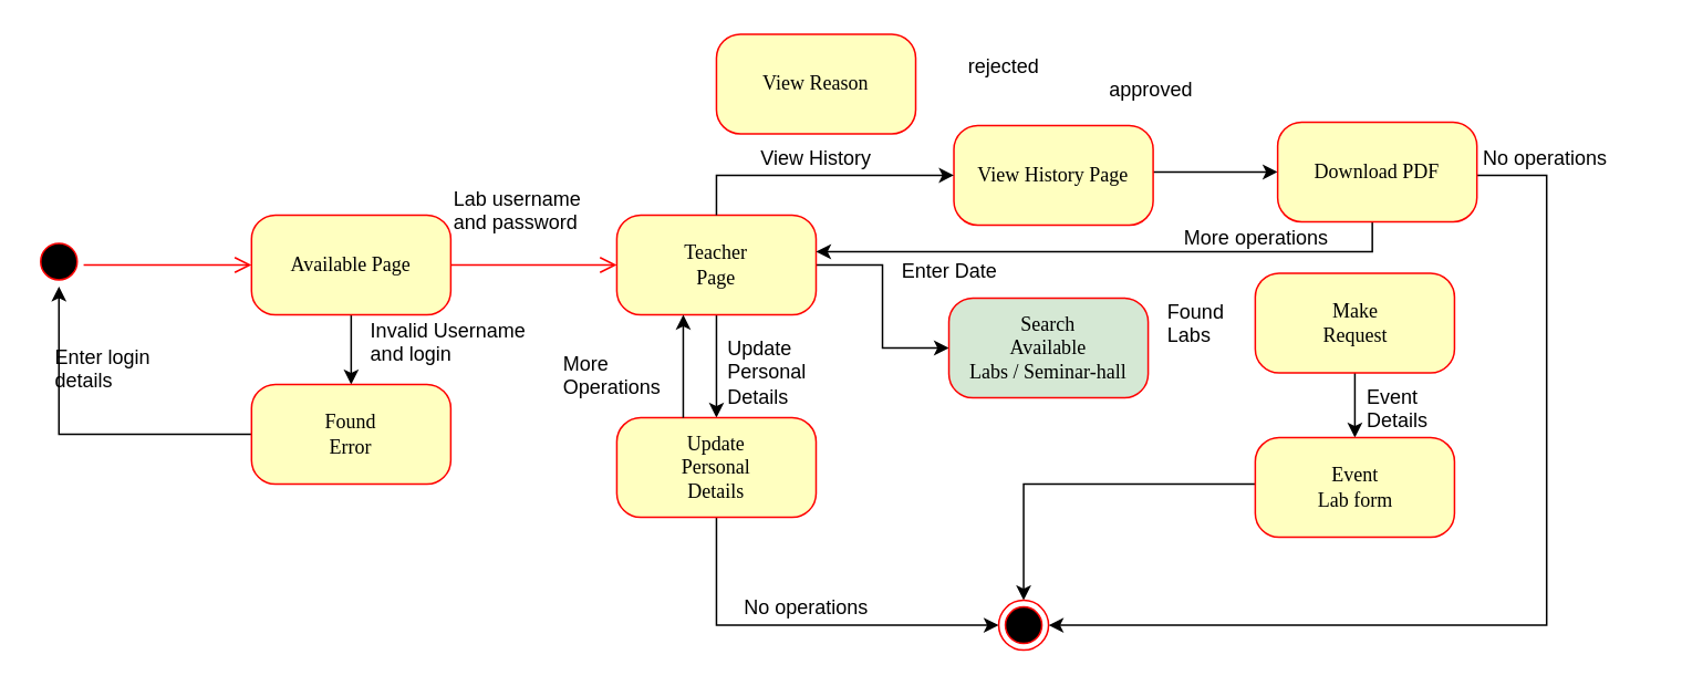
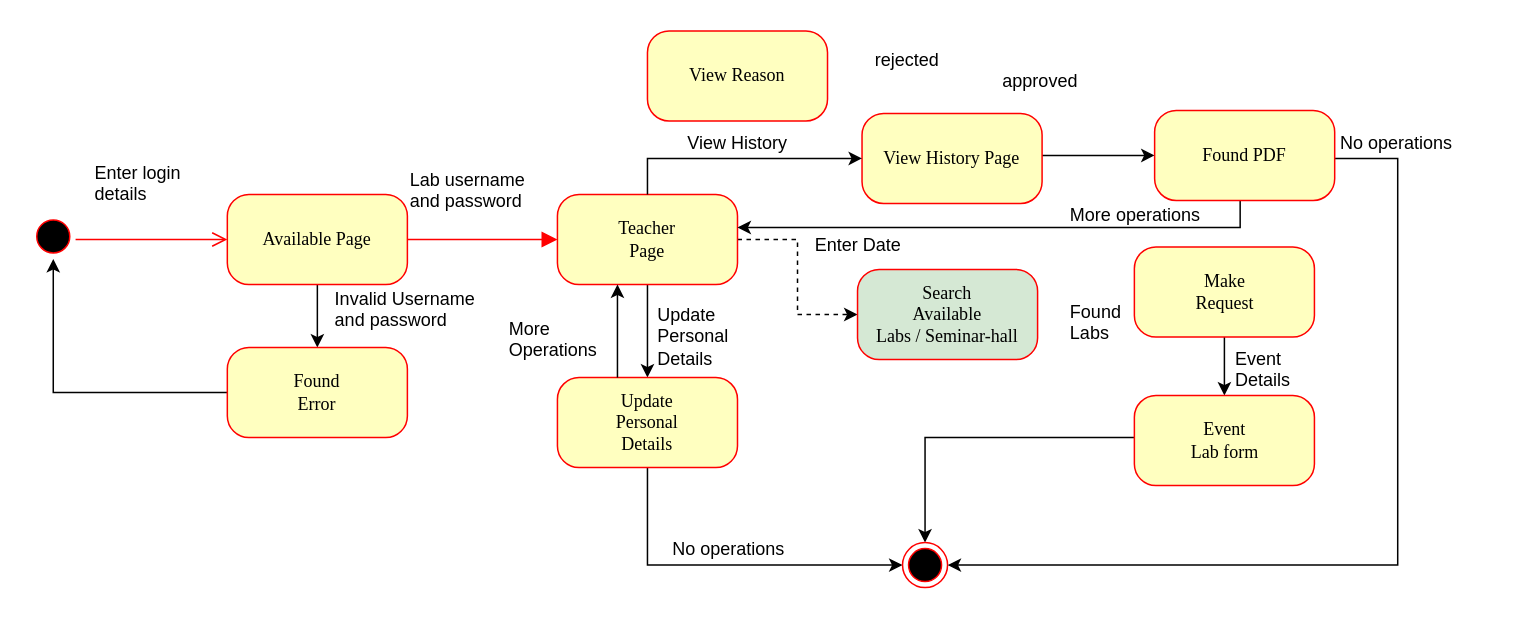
  <mxCell id="0" />
  <mxCell id="1" parent="0" />
  <mxCell id="2" value="" style="ellipse;html=1;shape=startState;fillColor=#000000;strokeColor=#ff0000;rounded=1;shadow=0;comic=0;labelBackgroundColor=none;fontFamily=Verdana;fontSize=12;fontColor=#000000;align=center;direction=south;" parent="1" vertex="1"><mxGeometry x="20" y="142" width="30" height="30" as="geometry" /></mxCell>
  <mxCell id="3" value="" style="edgeStyle=orthogonalEdgeStyle;rounded=0;orthogonalLoop=1;jettySize=auto;html=1;" parent="1" source="4" target="6" edge="1"><mxGeometry relative="1" as="geometry" /></mxCell>
  <mxCell id="4" value="Available Page" style="rounded=1;whiteSpace=wrap;html=1;arcSize=24;fillColor=#ffffc0;strokeColor=#ff0000;shadow=0;comic=0;labelBackgroundColor=none;fontFamily=Verdana;fontSize=12;fontColor=#000000;align=center;" parent="1" vertex="1"><mxGeometry x="151" y="129" width="120" height="60" as="geometry" /></mxCell>
  <mxCell id="5" value="" style="edgeStyle=orthogonalEdgeStyle;rounded=0;orthogonalLoop=1;jettySize=auto;html=1;entryX=1;entryY=0.5;entryDx=0;entryDy=0;" parent="1" source="6" target="2" edge="1"><mxGeometry relative="1" as="geometry"><mxPoint x="71" y="261" as="targetPoint" /></mxGeometry></mxCell>
  <mxCell id="6" value="&lt;div&gt;Found&lt;/div&gt;&lt;div&gt;Error&lt;br&gt;&lt;/div&gt;" style="rounded=1;whiteSpace=wrap;html=1;arcSize=24;fillColor=#ffffc0;strokeColor=#ff0000;shadow=0;comic=0;labelBackgroundColor=none;fontFamily=Verdana;fontSize=12;fontColor=#000000;align=center;" parent="1" vertex="1"><mxGeometry x="151" y="231" width="120" height="60" as="geometry" /></mxCell>
- <mxCell id="7" value="" style="edgeStyle=orthogonalEdgeStyle;rounded=0;orthogonalLoop=1;jettySize=auto;html=1;" parent="1" source="9" target="12" edge="1"><mxGeometry relative="1" as="geometry" /></mxCell>
+ <mxCell id="7" value="" style="edgeStyle=orthogonalEdgeStyle;rounded=0;orthogonalLoop=1;jettySize=auto;html=1;dashed=1;" parent="1" source="9" target="12" edge="1"><mxGeometry relative="1" as="geometry" /></mxCell>
  <mxCell id="8" value="" style="edgeStyle=orthogonalEdgeStyle;rounded=0;orthogonalLoop=1;jettySize=auto;html=1;" parent="1" source="9" target="11" edge="1"><mxGeometry relative="1" as="geometry" /></mxCell>
  <mxCell id="9" value="&lt;div&gt;Teacher&lt;/div&gt;&lt;div&gt;Page&lt;br&gt;&lt;/div&gt;" style="rounded=1;whiteSpace=wrap;html=1;arcSize=24;fillColor=#ffffc0;strokeColor=#ff0000;shadow=0;comic=0;labelBackgroundColor=none;fontFamily=Verdana;fontSize=12;fontColor=#000000;align=center;" parent="1" vertex="1"><mxGeometry x="371" y="129" width="120" height="60" as="geometry" /></mxCell>
  <mxCell id="10" value="" style="edgeStyle=orthogonalEdgeStyle;rounded=0;orthogonalLoop=1;jettySize=auto;html=1;exitX=0.5;exitY=1;exitDx=0;exitDy=0;" parent="1" source="11" target="29" edge="1"><mxGeometry relative="1" as="geometry"><Array as="points"><mxPoint x="431" y="376" /></Array></mxGeometry></mxCell>
  <mxCell id="11" value="&lt;div&gt;Update&lt;/div&gt;&lt;div&gt;Personal&lt;/div&gt;&lt;div&gt;Details&lt;br&gt;&lt;/div&gt;" style="rounded=1;whiteSpace=wrap;html=1;arcSize=24;fillColor=#ffffc0;strokeColor=#ff0000;shadow=0;comic=0;labelBackgroundColor=none;fontFamily=Verdana;fontSize=12;fontColor=#000000;align=center;" parent="1" vertex="1"><mxGeometry x="371" y="251" width="120" height="60" as="geometry" /></mxCell>
  <mxCell id="12" value="&lt;div&gt;Search&lt;/div&gt;&lt;div&gt;Available&lt;/div&gt;&lt;div&gt;Labs / Seminar-hall&lt;br&gt;&lt;/div&gt;" style="rounded=1;whiteSpace=wrap;html=1;arcSize=24;fillColor=#d5e8d4;strokeColor=#ff0000;shadow=0;comic=0;labelBackgroundColor=none;fontFamily=Verdana;fontSize=12;fontColor=#000000;align=center;" parent="1" vertex="1"><mxGeometry x="571" y="179" width="120" height="60" as="geometry" /></mxCell>
  <mxCell id="13" value="" style="edgeStyle=orthogonalEdgeStyle;rounded=0;orthogonalLoop=1;jettySize=auto;html=1;" parent="1" source="14" target="16" edge="1"><mxGeometry relative="1" as="geometry" /></mxCell>
  <mxCell id="14" value="&lt;div&gt;Make&lt;/div&gt;&lt;div&gt;Request&lt;br&gt;&lt;/div&gt;" style="rounded=1;whiteSpace=wrap;html=1;arcSize=24;fillColor=#ffffc0;strokeColor=#ff0000;shadow=0;comic=0;labelBackgroundColor=none;fontFamily=Verdana;fontSize=12;fontColor=#000000;align=center;" parent="1" vertex="1"><mxGeometry x="755.5" y="164" width="120" height="60" as="geometry" /></mxCell>
  <mxCell id="15" value="" style="edgeStyle=orthogonalEdgeStyle;rounded=0;orthogonalLoop=1;jettySize=auto;html=1;entryX=0.5;entryY=0;entryDx=0;entryDy=0;" parent="1" source="16" target="29" edge="1"><mxGeometry relative="1" as="geometry"><mxPoint x="815.5" y="341" as="targetPoint" /><Array as="points"><mxPoint x="616" y="291" /></Array></mxGeometry></mxCell>
  <mxCell id="16" value="&lt;div&gt;Event&lt;/div&gt;&lt;div&gt;Lab form &lt;br&gt;&lt;/div&gt;" style="rounded=1;whiteSpace=wrap;html=1;arcSize=24;fillColor=#ffffc0;strokeColor=#ff0000;shadow=0;comic=0;labelBackgroundColor=none;fontFamily=Verdana;fontSize=12;fontColor=#000000;align=center;" parent="1" vertex="1"><mxGeometry x="755.5" y="263" width="120" height="60" as="geometry" /></mxCell>
  <mxCell id="17" style="edgeStyle=orthogonalEdgeStyle;html=1;labelBackgroundColor=none;endArrow=open;endSize=8;strokeColor=#ff0000;fontFamily=Verdana;fontSize=12;align=left;" parent="1" edge="1" target="4" source="2"><mxGeometry relative="1" as="geometry"><mxPoint x="49.998" y="154.765" as="sourcePoint" /><mxPoint x="150" y="173.588" as="targetPoint" /><Array as="points"><mxPoint x="81" y="159" /><mxPoint x="81" y="159" /></Array></mxGeometry></mxCell>
- <mxCell id="18" style="edgeStyle=orthogonalEdgeStyle;html=1;labelBackgroundColor=none;endArrow=open;endSize=8;strokeColor=#ff0000;fontFamily=Verdana;fontSize=12;align=left;exitX=1;exitY=0.5;exitDx=0;exitDy=0;" parent="1" source="4" target="9" edge="1"><mxGeometry relative="1" as="geometry"><mxPoint x="111" y="151" as="sourcePoint" /><mxPoint x="191" y="151" as="targetPoint" /></mxGeometry></mxCell>
+ <mxCell id="18" style="edgeStyle=orthogonalEdgeStyle;html=1;labelBackgroundColor=none;endArrow=block;endSize=8;strokeColor=#ff0000;fontFamily=Verdana;fontSize=12;align=left;exitX=1;exitY=0.5;exitDx=0;exitDy=0;" parent="1" source="4" target="9" edge="1"><mxGeometry relative="1" as="geometry"><mxPoint x="111" y="151" as="sourcePoint" /><mxPoint x="191" y="151" as="targetPoint" /></mxGeometry></mxCell>
  <mxCell id="19" value="&lt;div&gt;Lab username&lt;/div&gt;&lt;div&gt;and password&lt;br&gt;&lt;/div&gt;" style="text;html=1;resizable=0;points=[];autosize=1;align=left;verticalAlign=top;spacingTop=-4;" parent="1" vertex="1"><mxGeometry x="271" y="110" width="110" height="30" as="geometry" /></mxCell>
- <mxCell id="20" value="&lt;div&gt;Enter login&lt;/div&gt;&lt;div&gt;details&lt;br&gt;&lt;/div&gt;" style="text;html=1;resizable=0;points=[];autosize=1;align=left;verticalAlign=top;spacingTop=-4;" parent="1" vertex="1"><mxGeometry x="31" y="205" width="90" height="30" as="geometry" /></mxCell>
- <mxCell id="21" value="&lt;div&gt;Invalid Username &lt;br&gt;&lt;/div&gt;&lt;div&gt;and login&lt;br&gt;&lt;/div&gt;" style="text;html=1;resizable=0;points=[];autosize=1;align=left;verticalAlign=top;spacingTop=-4;" parent="1" vertex="1"><mxGeometry x="221" y="189" width="120" height="30" as="geometry" /></mxCell>
+ <mxCell id="20" value="&lt;div&gt;Enter login&lt;/div&gt;&lt;div&gt;details&lt;br&gt;&lt;/div&gt;" style="text;html=1;resizable=0;points=[];autosize=1;align=left;verticalAlign=top;spacingTop=-4;" parent="1" vertex="1"><mxGeometry x="61" y="105" width="90" height="30" as="geometry" /></mxCell>
+ <mxCell id="21" value="&lt;div&gt;Invalid Username &lt;br&gt;&lt;/div&gt;&lt;div&gt;and password&lt;br&gt;&lt;/div&gt;" style="text;html=1;resizable=0;points=[];autosize=1;align=left;verticalAlign=top;spacingTop=-4;" parent="1" vertex="1"><mxGeometry x="221" y="189" width="120" height="30" as="geometry" /></mxCell>
  <mxCell id="22" value="Enter Date" style="text;html=1;resizable=0;points=[];autosize=1;align=left;verticalAlign=top;spacingTop=-4;" parent="1" vertex="1"><mxGeometry x="541" y="153" width="70" height="20" as="geometry" /></mxCell>
- <mxCell id="23" value="&lt;div&gt;Found&lt;/div&gt;&lt;div&gt;Labs&lt;br&gt;&lt;/div&gt;" style="text;html=1;resizable=0;points=[];autosize=1;align=left;verticalAlign=top;spacingTop=-4;direction=south;" parent="1" vertex="1"><mxGeometry x="701" y="178" width="30" height="50" as="geometry" /></mxCell>
+ <mxCell id="23" value="&lt;div&gt;Found&lt;/div&gt;&lt;div&gt;Labs&lt;br&gt;&lt;/div&gt;" style="text;html=1;resizable=0;points=[];autosize=1;align=left;verticalAlign=top;spacingTop=-4;direction=south;" parent="1" vertex="1"><mxGeometry x="711" y="198" width="30" height="50" as="geometry" /></mxCell>
  <mxCell id="24" value="&lt;div&gt;Event&lt;/div&gt;&lt;div&gt;Details&lt;br&gt;&lt;/div&gt;" style="text;html=1;resizable=0;points=[];autosize=1;align=left;verticalAlign=top;spacingTop=-4;" parent="1" vertex="1"><mxGeometry x="821" y="228.5" width="60" height="30" as="geometry" /></mxCell>
  <mxCell id="25" value="&lt;div&gt;&lt;br&gt;&lt;/div&gt;&lt;div&gt;approved&lt;br&gt;&lt;/div&gt;" style="text;html=1;resizable=0;points=[];autosize=1;align=left;verticalAlign=top;spacingTop=-4;" parent="1" vertex="1"><mxGeometry x="666" y="30" width="70" height="30" as="geometry" /></mxCell>
  <mxCell id="26" value="&lt;div&gt;Update&lt;/div&gt;&lt;div&gt;Personal&lt;/div&gt;&lt;div&gt;Details&lt;br&gt;&lt;/div&gt;" style="text;html=1;resizable=0;points=[];autosize=1;align=left;verticalAlign=top;spacingTop=-4;" parent="1" vertex="1"><mxGeometry x="436" y="200" width="60" height="40" as="geometry" /></mxCell>
  <mxCell id="27" value="" style="edgeStyle=orthogonalEdgeStyle;rounded=0;orthogonalLoop=1;jettySize=auto;html=1;" parent="1" target="9" edge="1"><mxGeometry relative="1" as="geometry"><mxPoint x="411" y="251" as="sourcePoint" /><mxPoint x="411" y="171" as="targetPoint" /><Array as="points"><mxPoint x="411" y="201" /><mxPoint x="411" y="201" /></Array></mxGeometry></mxCell>
  <mxCell id="28" value="&lt;div&gt;More&lt;/div&gt;&lt;div&gt;Operations&lt;br&gt;&lt;/div&gt;" style="text;html=1;resizable=0;points=[];autosize=1;align=left;verticalAlign=top;spacingTop=-4;" parent="1" vertex="1"><mxGeometry x="337" y="209" width="80" height="30" as="geometry" /></mxCell>
  <mxCell id="29" value="" style="ellipse;html=1;shape=endState;fillColor=#000000;strokeColor=#ff0000;" parent="1" vertex="1"><mxGeometry x="601" y="361" width="30" height="30" as="geometry" /></mxCell>
  <mxCell id="30" value="No operations" style="text;html=1;resizable=0;points=[];autosize=1;align=left;verticalAlign=top;spacingTop=-4;" parent="1" vertex="1"><mxGeometry x="445.5" y="356" width="90" height="20" as="geometry" /></mxCell>
  <mxCell id="31" style="edgeStyle=orthogonalEdgeStyle;rounded=0;orthogonalLoop=1;jettySize=auto;html=1;exitX=1;exitY=0.5;exitDx=0;exitDy=0;" parent="1" source="32" target="37" edge="1"><mxGeometry relative="1" as="geometry"><Array as="points"><mxPoint x="691" y="103" /></Array></mxGeometry></mxCell>
  <mxCell id="32" value="&lt;div&gt;View History Page&lt;br&gt;&lt;/div&gt;" style="rounded=1;whiteSpace=wrap;html=1;arcSize=24;fillColor=#ffffc0;strokeColor=#ff0000;shadow=0;comic=0;labelBackgroundColor=none;fontFamily=Verdana;fontSize=12;fontColor=#000000;align=center;" parent="1" vertex="1"><mxGeometry x="574" y="75" width="120" height="60" as="geometry" /></mxCell>
  <mxCell id="33" value="" style="edgeStyle=orthogonalEdgeStyle;rounded=0;orthogonalLoop=1;jettySize=auto;html=1;entryX=0;entryY=0.5;entryDx=0;entryDy=0;exitX=0.5;exitY=0;exitDx=0;exitDy=0;" parent="1" source="9" target="32" edge="1"><mxGeometry relative="1" as="geometry"><mxPoint x="441" y="25" as="sourcePoint" /><mxPoint x="441" y="105" as="targetPoint" /></mxGeometry></mxCell>
  <mxCell id="34" value="View History" style="text;html=1;resizable=0;points=[];autosize=1;align=left;verticalAlign=top;spacingTop=-4;" parent="1" vertex="1"><mxGeometry x="455.5" y="85" width="90" height="20" as="geometry" /></mxCell>
  <mxCell id="35" style="edgeStyle=orthogonalEdgeStyle;rounded=0;orthogonalLoop=1;jettySize=auto;html=1;" parent="1" source="37" target="9" edge="1"><mxGeometry relative="1" as="geometry"><Array as="points"><mxPoint x="826" y="151" /></Array></mxGeometry></mxCell>
  <mxCell id="36" style="edgeStyle=orthogonalEdgeStyle;rounded=0;orthogonalLoop=1;jettySize=auto;html=1;entryX=1;entryY=0.5;entryDx=0;entryDy=0;" parent="1" source="37" target="29" edge="1"><mxGeometry relative="1" as="geometry"><Array as="points"><mxPoint x="931" y="105" /><mxPoint x="931" y="376" /></Array></mxGeometry></mxCell>
- <mxCell id="37" value="Download PDF" style="rounded=1;whiteSpace=wrap;html=1;arcSize=24;fillColor=#ffffc0;strokeColor=#ff0000;shadow=0;comic=0;labelBackgroundColor=none;fontFamily=Verdana;fontSize=12;fontColor=#000000;align=center;" parent="1" vertex="1"><mxGeometry x="769" y="73" width="120" height="60" as="geometry" /></mxCell>
+ <mxCell id="37" value="Found PDF" style="rounded=1;whiteSpace=wrap;html=1;arcSize=24;fillColor=#ffffc0;strokeColor=#ff0000;shadow=0;comic=0;labelBackgroundColor=none;fontFamily=Verdana;fontSize=12;fontColor=#000000;align=center;" parent="1" vertex="1"><mxGeometry x="769" y="73" width="120" height="60" as="geometry" /></mxCell>
  <mxCell id="38" value="More operations" style="text;html=1;resizable=0;points=[];autosize=1;align=left;verticalAlign=top;spacingTop=-4;" parent="1" vertex="1"><mxGeometry x="711" y="133" width="120" height="20" as="geometry" /></mxCell>
  <mxCell id="39" value="No operations" style="text;html=1;resizable=0;points=[];autosize=1;align=left;verticalAlign=top;spacingTop=-4;" parent="1" vertex="1"><mxGeometry x="891" y="85" width="100" height="20" as="geometry" /></mxCell>
  <mxCell id="40" value="rejected" style="text;html=1;resizable=0;points=[];autosize=1;align=left;verticalAlign=top;spacingTop=-4;" vertex="1" parent="1"><mxGeometry x="581" y="30" width="70" height="20" as="geometry" /></mxCell>
  <mxCell id="41" value="View Reason" style="rounded=1;whiteSpace=wrap;html=1;arcSize=24;fillColor=#ffffc0;strokeColor=#ff0000;shadow=0;comic=0;labelBackgroundColor=none;fontFamily=Verdana;fontSize=12;fontColor=#000000;align=center;" vertex="1" parent="1"><mxGeometry x="431" y="20" width="120" height="60" as="geometry" /></mxCell>
